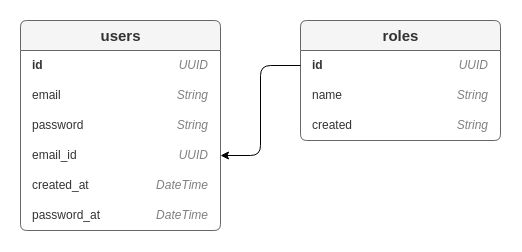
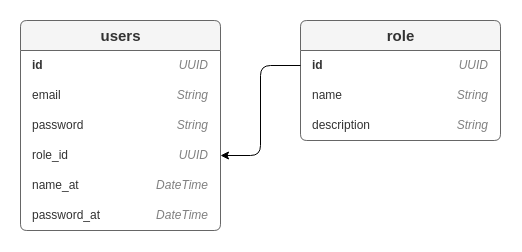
  <mxCell id="0" />
  <mxCell id="1" parent="0" />
  <mxCell id="2" value="users" style="shape=table;startSize=30;container=1;collapsible=0;childLayout=tableLayout;fixedRows=1;rowLines=0;fontStyle=1;align=center;resizeLast=1;html=1;swimlaneLine=1;rounded=1;shadow=0;columnLines=0;swimlaneHead=1;swimlaneBody=1;horizontal=1;left=1;right=1;connectable=1;allowArrows=1;cloneable=1;rotatable=1;pointerEvents=1;expand=1;swimlaneFillColor=default;arcSize=7;flipV=0;flipH=0;direction=east;fillStyle=solid;verticalAlign=middle;labelBackgroundColor=none;fontSize=15;fillColor=#f5f5f5;strokeColor=#666666;fontColor=#333333;" vertex="1" parent="1"><mxGeometry x="20" y="20" width="200" height="210" as="geometry" /></mxCell>
  <mxCell id="3" value="" style="shape=tableRow;horizontal=0;startSize=0;swimlaneHead=0;swimlaneBody=0;fillColor=none;collapsible=0;dropTarget=0;points=[[0,0.5],[1,0.5]];portConstraint=eastwest;top=0;left=0;right=0;bottom=0;cloneable=1;rotatable=1;pointerEvents=1;expand=1;swimlaneFillColor=none;align=left;strokeColor=default;swimlaneLine=0;textShadow=0;labelBorderColor=none;labelBackgroundColor=none;verticalAlign=middle;fontColor=default;fontStyle=0" vertex="1" parent="2"><mxGeometry y="30" width="200" height="30" as="geometry" /></mxCell>
  <mxCell id="4" value="id" style="shape=partialRectangle;connectable=0;fillColor=none;top=0;left=0;bottom=0;right=0;align=left;spacingLeft=10;overflow=hidden;cloneable=1;rotatable=1;pointerEvents=1;expand=1;swimlaneFillColor=none;fontStyle=1;fontColor=light-dark(#333333, #ededed);html=1;strokeColor=light-dark(#333333, #ededed);swimlaneLine=0;textShadow=0;labelBorderColor=none;labelBackgroundColor=none;verticalAlign=middle;" vertex="1" parent="3"><mxGeometry width="120" height="30" as="geometry"><mxRectangle width="120" height="30" as="alternateBounds" /></mxGeometry></mxCell>
  <mxCell id="5" value="UUID" style="shape=partialRectangle;connectable=0;fillColor=none;top=0;left=0;bottom=0;right=0;align=right;spacingLeft=0;overflow=hidden;html=1;cloneable=1;rotatable=1;pointerEvents=1;expand=1;swimlaneFillColor=none;fontStyle=2;fontColor=#808080;spacingRight=10;strokeColor=#808080;swimlaneLine=0;textShadow=0;labelBorderColor=none;labelBackgroundColor=none;verticalAlign=middle;" vertex="1" parent="3"><mxGeometry x="120" width="80" height="30" as="geometry"><mxRectangle width="80" height="30" as="alternateBounds" /></mxGeometry></mxCell>
  <mxCell id="6" value="" style="shape=tableRow;horizontal=0;startSize=0;swimlaneHead=0;swimlaneBody=0;fillColor=none;collapsible=0;dropTarget=0;points=[[0,0.5],[1,0.5]];portConstraint=eastwest;top=0;left=0;right=0;bottom=0;cloneable=1;rotatable=1;pointerEvents=1;expand=1;swimlaneFillColor=none;align=left;swimlaneLine=0;textShadow=0;labelBorderColor=none;labelBackgroundColor=none;verticalAlign=middle;fontColor=default;fontStyle=0;strokeColor=default;" vertex="1" parent="2"><mxGeometry y="60" width="200" height="30" as="geometry" /></mxCell>
  <mxCell id="7" value="email" style="shape=partialRectangle;connectable=0;fillColor=none;top=0;left=0;bottom=0;right=0;align=left;spacingLeft=10;overflow=hidden;html=1;cloneable=1;rotatable=1;pointerEvents=1;expand=1;swimlaneFillColor=none;fontStyle=0;fontColor=light-dark(#333333, #ededed);swimlaneLine=0;textShadow=0;labelBorderColor=none;labelBackgroundColor=none;verticalAlign=middle;strokeColor=light-dark(#333333, #ededed);" vertex="1" parent="6"><mxGeometry width="120" height="30" as="geometry"><mxRectangle width="120" height="30" as="alternateBounds" /></mxGeometry></mxCell>
  <mxCell id="8" value="String" style="shape=partialRectangle;connectable=0;fillColor=none;top=0;left=0;bottom=0;right=0;align=right;spacingLeft=0;overflow=hidden;html=1;cloneable=1;rotatable=1;pointerEvents=1;expand=1;swimlaneFillColor=none;fontStyle=2;fontColor=#808080;spacingRight=10;strokeColor=#808080;swimlaneLine=0;textShadow=0;labelBorderColor=none;labelBackgroundColor=none;verticalAlign=middle;" vertex="1" parent="6"><mxGeometry x="120" width="80" height="30" as="geometry"><mxRectangle width="80" height="30" as="alternateBounds" /></mxGeometry></mxCell>
  <mxCell id="9" style="shape=tableRow;horizontal=0;startSize=0;swimlaneHead=0;swimlaneBody=0;fillColor=none;collapsible=0;dropTarget=0;points=[[0,0.5],[1,0.5]];portConstraint=eastwest;top=0;left=0;right=0;bottom=0;cloneable=1;rotatable=1;pointerEvents=1;expand=1;swimlaneFillColor=none;align=left;swimlaneLine=0;textShadow=0;labelBorderColor=none;labelBackgroundColor=none;verticalAlign=middle;fontColor=default;fontStyle=0;strokeColor=default;" vertex="1" parent="2"><mxGeometry y="90" width="200" height="30" as="geometry" /></mxCell>
  <mxCell id="10" value="password" style="shape=partialRectangle;connectable=0;fillColor=none;top=0;left=0;bottom=0;right=0;align=left;spacingLeft=10;overflow=hidden;html=1;cloneable=1;rotatable=1;pointerEvents=1;expand=1;swimlaneFillColor=none;fontStyle=0;fontColor=light-dark(#333333, #ededed);swimlaneLine=0;textShadow=0;labelBorderColor=none;labelBackgroundColor=none;verticalAlign=middle;strokeColor=light-dark(#333333, #ededed);" vertex="1" parent="9"><mxGeometry width="120" height="30" as="geometry"><mxRectangle width="120" height="30" as="alternateBounds" /></mxGeometry></mxCell>
  <mxCell id="11" value="String" style="shape=partialRectangle;connectable=0;fillColor=none;top=0;left=0;bottom=0;right=0;align=right;spacingLeft=0;overflow=hidden;html=1;cloneable=1;rotatable=1;pointerEvents=1;expand=1;swimlaneFillColor=none;fontStyle=2;fontColor=#808080;spacingRight=10;strokeColor=#808080;swimlaneLine=0;textShadow=0;labelBorderColor=none;labelBackgroundColor=none;verticalAlign=middle;" vertex="1" parent="9"><mxGeometry x="120" width="80" height="30" as="geometry"><mxRectangle width="80" height="30" as="alternateBounds" /></mxGeometry></mxCell>
  <mxCell id="12" style="shape=tableRow;horizontal=0;startSize=0;swimlaneHead=0;swimlaneBody=0;fillColor=none;collapsible=0;dropTarget=0;points=[[0,0.5],[1,0.5]];portConstraint=eastwest;top=0;left=0;right=0;bottom=0;cloneable=1;rotatable=1;pointerEvents=1;expand=1;swimlaneFillColor=none;align=left;swimlaneLine=0;textShadow=0;labelBorderColor=none;labelBackgroundColor=none;verticalAlign=middle;fontColor=default;fontStyle=0;strokeColor=default;" vertex="1" parent="2"><mxGeometry y="120" width="200" height="30" as="geometry" /></mxCell>
- <mxCell id="13" value="email_id" style="shape=partialRectangle;connectable=0;fillColor=none;top=0;left=0;bottom=0;right=0;align=left;spacingLeft=10;overflow=hidden;html=1;cloneable=1;rotatable=1;pointerEvents=1;expand=1;swimlaneFillColor=none;fontStyle=0;fontColor=light-dark(#333333, #ededed);swimlaneLine=0;textShadow=0;labelBorderColor=none;labelBackgroundColor=none;verticalAlign=middle;strokeColor=light-dark(#333333, #ededed);" vertex="1" parent="12"><mxGeometry width="120" height="30" as="geometry"><mxRectangle width="120" height="30" as="alternateBounds" /></mxGeometry></mxCell>
+ <mxCell id="13" value="role_id" style="shape=partialRectangle;connectable=0;fillColor=none;top=0;left=0;bottom=0;right=0;align=left;spacingLeft=10;overflow=hidden;html=1;cloneable=1;rotatable=1;pointerEvents=1;expand=1;swimlaneFillColor=none;fontStyle=0;fontColor=light-dark(#333333, #ededed);swimlaneLine=0;textShadow=0;labelBorderColor=none;labelBackgroundColor=none;verticalAlign=middle;strokeColor=light-dark(#333333, #ededed);" vertex="1" parent="12"><mxGeometry width="120" height="30" as="geometry"><mxRectangle width="120" height="30" as="alternateBounds" /></mxGeometry></mxCell>
  <mxCell id="14" value="UUID" style="shape=partialRectangle;connectable=0;fillColor=none;top=0;left=0;bottom=0;right=0;align=right;spacingLeft=0;overflow=hidden;html=1;cloneable=1;rotatable=1;pointerEvents=1;expand=1;swimlaneFillColor=none;fontStyle=2;fontColor=#808080;spacingRight=10;strokeColor=#808080;swimlaneLine=0;textShadow=0;labelBorderColor=none;labelBackgroundColor=none;verticalAlign=middle;" vertex="1" parent="12"><mxGeometry x="120" width="80" height="30" as="geometry"><mxRectangle width="80" height="30" as="alternateBounds" /></mxGeometry></mxCell>
  <mxCell id="15" style="shape=tableRow;horizontal=0;startSize=0;swimlaneHead=0;swimlaneBody=0;fillColor=none;collapsible=0;dropTarget=0;points=[[0,0.5],[1,0.5]];portConstraint=eastwest;top=0;left=0;right=0;bottom=0;cloneable=1;rotatable=1;pointerEvents=1;expand=1;swimlaneFillColor=none;align=left;swimlaneLine=0;textShadow=0;labelBorderColor=none;labelBackgroundColor=none;verticalAlign=middle;fontColor=default;fontStyle=0;strokeColor=default;" vertex="1" parent="2"><mxGeometry y="150" width="200" height="30" as="geometry" /></mxCell>
- <mxCell id="16" value="created_at" style="shape=partialRectangle;connectable=0;fillColor=none;top=0;left=0;bottom=0;right=0;align=left;spacingLeft=10;overflow=hidden;html=1;cloneable=1;rotatable=1;pointerEvents=1;expand=1;swimlaneFillColor=none;fontStyle=0;fontColor=light-dark(#333333, #ededed);swimlaneLine=0;textShadow=0;labelBorderColor=none;labelBackgroundColor=none;verticalAlign=middle;strokeColor=light-dark(#333333, #ededed);" vertex="1" parent="15"><mxGeometry width="120" height="30" as="geometry"><mxRectangle width="120" height="30" as="alternateBounds" /></mxGeometry></mxCell>
+ <mxCell id="16" value="name_at" style="shape=partialRectangle;connectable=0;fillColor=none;top=0;left=0;bottom=0;right=0;align=left;spacingLeft=10;overflow=hidden;html=1;cloneable=1;rotatable=1;pointerEvents=1;expand=1;swimlaneFillColor=none;fontStyle=0;fontColor=light-dark(#333333, #ededed);swimlaneLine=0;textShadow=0;labelBorderColor=none;labelBackgroundColor=none;verticalAlign=middle;strokeColor=light-dark(#333333, #ededed);" vertex="1" parent="15"><mxGeometry width="120" height="30" as="geometry"><mxRectangle width="120" height="30" as="alternateBounds" /></mxGeometry></mxCell>
  <mxCell id="17" value="DateTime" style="shape=partialRectangle;connectable=0;fillColor=none;top=0;left=0;bottom=0;right=0;align=right;spacingLeft=0;overflow=hidden;html=1;cloneable=1;rotatable=1;pointerEvents=1;expand=1;swimlaneFillColor=none;fontStyle=2;fontColor=#808080;spacingRight=10;strokeColor=#808080;swimlaneLine=0;textShadow=0;labelBorderColor=none;labelBackgroundColor=none;verticalAlign=middle;" vertex="1" parent="15"><mxGeometry x="120" width="80" height="30" as="geometry"><mxRectangle width="80" height="30" as="alternateBounds" /></mxGeometry></mxCell>
  <mxCell id="18" style="shape=tableRow;horizontal=0;startSize=0;swimlaneHead=0;swimlaneBody=0;fillColor=none;collapsible=0;dropTarget=0;points=[[0,0.5],[1,0.5]];portConstraint=eastwest;top=0;left=0;right=0;bottom=0;cloneable=1;rotatable=1;pointerEvents=1;expand=1;swimlaneFillColor=none;align=left;swimlaneLine=0;textShadow=0;labelBorderColor=none;labelBackgroundColor=none;verticalAlign=middle;fontColor=default;fontStyle=0;strokeColor=default;" vertex="1" parent="2"><mxGeometry y="180" width="200" height="30" as="geometry" /></mxCell>
  <mxCell id="19" value="password_at" style="shape=partialRectangle;connectable=0;fillColor=none;top=0;left=0;bottom=0;right=0;align=left;spacingLeft=10;overflow=hidden;html=1;cloneable=1;rotatable=1;pointerEvents=1;expand=1;swimlaneFillColor=none;fontStyle=0;fontColor=light-dark(#333333, #ededed);swimlaneLine=0;textShadow=0;labelBorderColor=none;labelBackgroundColor=none;verticalAlign=middle;strokeColor=light-dark(#333333, #ededed);" vertex="1" parent="18"><mxGeometry width="120" height="30" as="geometry"><mxRectangle width="120" height="30" as="alternateBounds" /></mxGeometry></mxCell>
  <mxCell id="20" value="DateTime" style="shape=partialRectangle;connectable=0;fillColor=none;top=0;left=0;bottom=0;right=0;align=right;spacingLeft=0;overflow=hidden;html=1;cloneable=1;rotatable=1;pointerEvents=1;expand=1;swimlaneFillColor=none;fontStyle=2;fontColor=#808080;spacingRight=10;strokeColor=#808080;swimlaneLine=0;textShadow=0;labelBorderColor=none;labelBackgroundColor=none;verticalAlign=middle;" vertex="1" parent="18"><mxGeometry x="120" width="80" height="30" as="geometry"><mxRectangle width="80" height="30" as="alternateBounds" /></mxGeometry></mxCell>
- <mxCell id="21" value="roles" style="shape=table;startSize=30;container=1;collapsible=0;childLayout=tableLayout;fixedRows=1;rowLines=0;fontStyle=1;align=center;resizeLast=1;html=1;swimlaneLine=1;rounded=1;shadow=0;columnLines=0;swimlaneHead=1;swimlaneBody=1;horizontal=1;left=1;right=1;connectable=1;allowArrows=1;cloneable=1;rotatable=1;pointerEvents=1;expand=1;swimlaneFillColor=default;arcSize=7;flipV=0;flipH=0;direction=east;fillStyle=solid;verticalAlign=middle;labelBackgroundColor=none;fontSize=15;fillColor=#f5f5f5;strokeColor=#666666;fontColor=#333333;" vertex="1" parent="1"><mxGeometry x="300" y="20" width="200" height="120" as="geometry" /></mxCell>
+ <mxCell id="21" value="role" style="shape=table;startSize=30;container=1;collapsible=0;childLayout=tableLayout;fixedRows=1;rowLines=0;fontStyle=1;align=center;resizeLast=1;html=1;swimlaneLine=1;rounded=1;shadow=0;columnLines=0;swimlaneHead=1;swimlaneBody=1;horizontal=1;left=1;right=1;connectable=1;allowArrows=1;cloneable=1;rotatable=1;pointerEvents=1;expand=1;swimlaneFillColor=default;arcSize=7;flipV=0;flipH=0;direction=east;fillStyle=solid;verticalAlign=middle;labelBackgroundColor=none;fontSize=15;fillColor=#f5f5f5;strokeColor=#666666;fontColor=#333333;" vertex="1" parent="1"><mxGeometry x="300" y="20" width="200" height="120" as="geometry" /></mxCell>
  <mxCell id="22" value="" style="shape=tableRow;horizontal=0;startSize=0;swimlaneHead=0;swimlaneBody=0;fillColor=none;collapsible=0;dropTarget=0;points=[[0,0.5],[1,0.5]];portConstraint=eastwest;top=0;left=0;right=0;bottom=0;cloneable=1;rotatable=1;pointerEvents=1;expand=1;swimlaneFillColor=none;align=left;strokeColor=default;swimlaneLine=0;textShadow=0;labelBorderColor=none;labelBackgroundColor=none;verticalAlign=middle;fontColor=default;fontStyle=0" vertex="1" parent="21"><mxGeometry y="30" width="200" height="30" as="geometry" /></mxCell>
  <mxCell id="23" value="id" style="shape=partialRectangle;connectable=0;fillColor=none;top=0;left=0;bottom=0;right=0;align=left;spacingLeft=10;overflow=hidden;cloneable=1;rotatable=1;pointerEvents=1;expand=1;swimlaneFillColor=none;fontStyle=1;fontColor=light-dark(#333333, #ededed);html=1;strokeColor=light-dark(#333333, #ededed);swimlaneLine=0;textShadow=0;labelBorderColor=none;labelBackgroundColor=none;verticalAlign=middle;" vertex="1" parent="22"><mxGeometry width="120" height="30" as="geometry"><mxRectangle width="120" height="30" as="alternateBounds" /></mxGeometry></mxCell>
  <mxCell id="24" value="UUID" style="shape=partialRectangle;connectable=0;fillColor=none;top=0;left=0;bottom=0;right=0;align=right;spacingLeft=0;overflow=hidden;html=1;cloneable=1;rotatable=1;pointerEvents=1;expand=1;swimlaneFillColor=none;fontStyle=2;fontColor=#808080;spacingRight=10;strokeColor=#808080;swimlaneLine=0;textShadow=0;labelBorderColor=none;labelBackgroundColor=none;verticalAlign=middle;" vertex="1" parent="22"><mxGeometry x="120" width="80" height="30" as="geometry"><mxRectangle width="80" height="30" as="alternateBounds" /></mxGeometry></mxCell>
  <mxCell id="25" style="shape=tableRow;horizontal=0;startSize=0;swimlaneHead=0;swimlaneBody=0;fillColor=none;collapsible=0;dropTarget=0;points=[[0,0.5],[1,0.5]];portConstraint=eastwest;top=0;left=0;right=0;bottom=0;cloneable=1;rotatable=1;pointerEvents=1;expand=1;swimlaneFillColor=none;align=left;swimlaneLine=0;textShadow=0;labelBorderColor=none;labelBackgroundColor=none;verticalAlign=middle;fontColor=default;fontStyle=0;strokeColor=default;" vertex="1" parent="21"><mxGeometry y="60" width="200" height="30" as="geometry" /></mxCell>
  <mxCell id="26" value="name" style="shape=partialRectangle;connectable=0;fillColor=none;top=0;left=0;bottom=0;right=0;align=left;spacingLeft=10;overflow=hidden;html=1;cloneable=1;rotatable=1;pointerEvents=1;expand=1;swimlaneFillColor=none;fontStyle=0;fontColor=light-dark(#333333, #ededed);swimlaneLine=0;textShadow=0;labelBorderColor=none;labelBackgroundColor=none;verticalAlign=middle;strokeColor=light-dark(#333333, #ededed);" vertex="1" parent="25"><mxGeometry width="120" height="30" as="geometry"><mxRectangle width="120" height="30" as="alternateBounds" /></mxGeometry></mxCell>
  <mxCell id="27" value="String" style="shape=partialRectangle;connectable=0;fillColor=none;top=0;left=0;bottom=0;right=0;align=right;spacingLeft=0;overflow=hidden;html=1;cloneable=1;rotatable=1;pointerEvents=1;expand=1;swimlaneFillColor=none;fontStyle=2;fontColor=#808080;spacingRight=10;strokeColor=#808080;swimlaneLine=0;textShadow=0;labelBorderColor=none;labelBackgroundColor=none;verticalAlign=middle;" vertex="1" parent="25"><mxGeometry x="120" width="80" height="30" as="geometry"><mxRectangle width="80" height="30" as="alternateBounds" /></mxGeometry></mxCell>
  <mxCell id="28" style="shape=tableRow;horizontal=0;startSize=0;swimlaneHead=0;swimlaneBody=0;fillColor=none;collapsible=0;dropTarget=0;points=[[0,0.5],[1,0.5]];portConstraint=eastwest;top=0;left=0;right=0;bottom=0;cloneable=1;rotatable=1;pointerEvents=1;expand=1;swimlaneFillColor=none;align=left;swimlaneLine=0;textShadow=0;labelBorderColor=none;labelBackgroundColor=none;verticalAlign=middle;fontColor=default;fontStyle=0;strokeColor=default;" vertex="1" parent="21"><mxGeometry y="90" width="200" height="30" as="geometry" /></mxCell>
- <mxCell id="29" value="created" style="shape=partialRectangle;connectable=0;fillColor=none;top=0;left=0;bottom=0;right=0;align=left;spacingLeft=10;overflow=hidden;html=1;cloneable=1;rotatable=1;pointerEvents=1;expand=1;swimlaneFillColor=none;fontStyle=0;fontColor=light-dark(#333333, #ededed);swimlaneLine=0;textShadow=0;labelBorderColor=none;labelBackgroundColor=none;verticalAlign=middle;strokeColor=light-dark(#333333, #ededed);" vertex="1" parent="28"><mxGeometry width="120" height="30" as="geometry"><mxRectangle width="120" height="30" as="alternateBounds" /></mxGeometry></mxCell>
+ <mxCell id="29" value="description" style="shape=partialRectangle;connectable=0;fillColor=none;top=0;left=0;bottom=0;right=0;align=left;spacingLeft=10;overflow=hidden;html=1;cloneable=1;rotatable=1;pointerEvents=1;expand=1;swimlaneFillColor=none;fontStyle=0;fontColor=light-dark(#333333, #ededed);swimlaneLine=0;textShadow=0;labelBorderColor=none;labelBackgroundColor=none;verticalAlign=middle;strokeColor=light-dark(#333333, #ededed);" vertex="1" parent="28"><mxGeometry width="120" height="30" as="geometry"><mxRectangle width="120" height="30" as="alternateBounds" /></mxGeometry></mxCell>
  <mxCell id="30" value="String" style="shape=partialRectangle;connectable=0;fillColor=none;top=0;left=0;bottom=0;right=0;align=right;spacingLeft=0;overflow=hidden;html=1;cloneable=1;rotatable=1;pointerEvents=1;expand=1;swimlaneFillColor=none;fontStyle=2;fontColor=#808080;spacingRight=10;strokeColor=#808080;swimlaneLine=0;textShadow=0;labelBorderColor=none;labelBackgroundColor=none;verticalAlign=middle;" vertex="1" parent="28"><mxGeometry x="120" width="80" height="30" as="geometry"><mxRectangle width="80" height="30" as="alternateBounds" /></mxGeometry></mxCell>
  <mxCell id="31" style="edgeStyle=orthogonalEdgeStyle;rounded=1;orthogonalLoop=1;jettySize=auto;html=1;exitX=0;exitY=0.5;exitDx=0;exitDy=0;entryX=1;entryY=0.5;entryDx=0;entryDy=0;curved=0;" edge="1" parent="1" source="22" target="12"><mxGeometry relative="1" as="geometry" /></mxCell>
